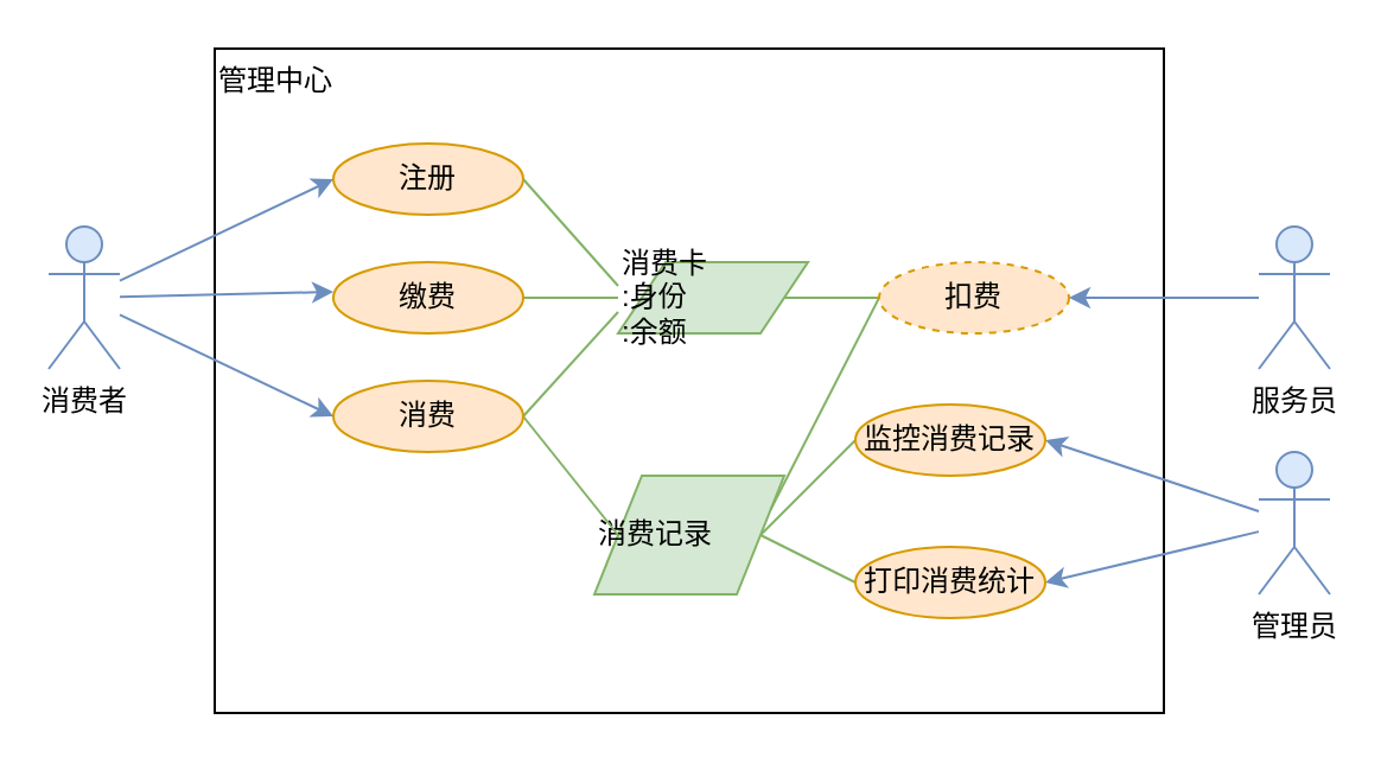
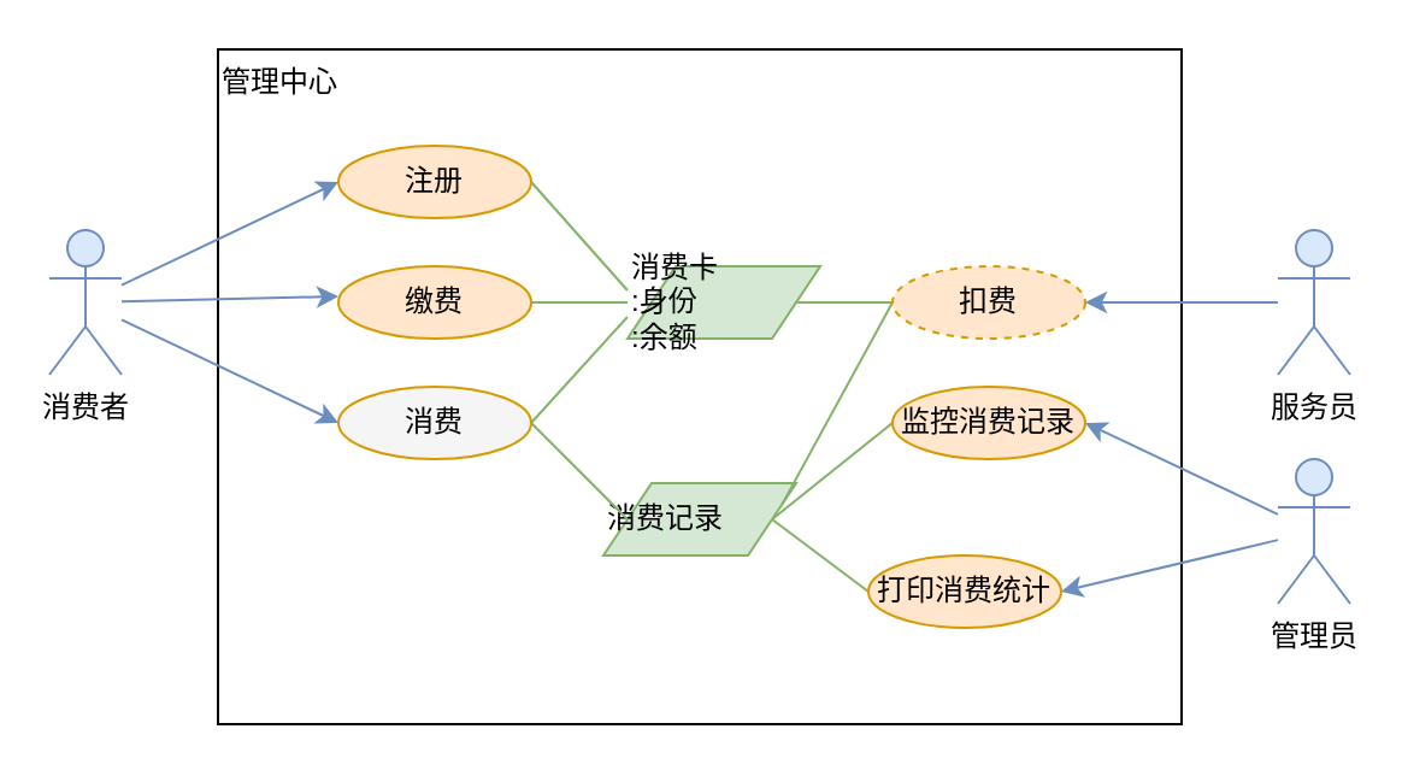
  <mxCell id="0" />
  <mxCell id="1" parent="0" />
  <mxCell id="2" value="管理中心" style="rounded=0;whiteSpace=wrap;html=1;align=left;horizontal=1;verticalAlign=top;" vertex="1" parent="1"><mxGeometry x="90" y="20" width="400" height="280" as="geometry" /></mxCell>
  <mxCell id="3" value="消费者" style="shape=umlActor;verticalLabelPosition=bottom;verticalAlign=top;html=1;outlineConnect=0;fillColor=#dae8fc;strokeColor=#6c8ebf;" vertex="1" parent="1"><mxGeometry x="20" y="95" width="30" height="60" as="geometry" /></mxCell>
  <mxCell id="4" value="注册" style="ellipse;whiteSpace=wrap;html=1;fillColor=#ffe6cc;strokeColor=#d79b00;" vertex="1" parent="1"><mxGeometry x="140" y="60" width="80" height="30" as="geometry" /></mxCell>
  <mxCell id="5" style="edgeStyle=none;rounded=0;orthogonalLoop=1;jettySize=auto;html=1;entryX=1;entryY=0.5;entryDx=0;entryDy=0;endArrow=none;endFill=0;fillColor=#d5e8d4;strokeColor=#82b366;" edge="1" parent="1" target="16"><mxGeometry relative="1" as="geometry"><mxPoint x="260" y="125" as="sourcePoint" /></mxGeometry></mxCell>
  <mxCell id="6" style="edgeStyle=none;rounded=0;orthogonalLoop=1;jettySize=auto;html=1;entryX=1;entryY=0.5;entryDx=0;entryDy=0;endArrow=none;endFill=0;fillColor=#d5e8d4;strokeColor=#82b366;" edge="1" parent="1" target="20"><mxGeometry relative="1" as="geometry"><mxPoint x="260" y="131" as="sourcePoint" /></mxGeometry></mxCell>
  <mxCell id="7" value="消费卡&lt;br&gt;:身份&lt;br&gt;:余额" style="shape=parallelogram;perimeter=parallelogramPerimeter;whiteSpace=wrap;html=1;fixedSize=1;align=left;fillColor=#d5e8d4;strokeColor=#82b366;" vertex="1" parent="1"><mxGeometry x="260" y="110" width="80" height="30" as="geometry" /></mxCell>
  <mxCell id="8" style="edgeStyle=none;rounded=0;orthogonalLoop=1;jettySize=auto;html=1;entryX=1;entryY=0.5;entryDx=0;entryDy=0;fillColor=#dae8fc;strokeColor=#6c8ebf;" edge="1" parent="1" source="10" target="25"><mxGeometry relative="1" as="geometry"><mxPoint x="500" y="200" as="sourcePoint" /></mxGeometry></mxCell>
  <mxCell id="9" style="edgeStyle=none;rounded=0;orthogonalLoop=1;jettySize=auto;html=1;entryX=1;entryY=0.5;entryDx=0;entryDy=0;fillColor=#dae8fc;strokeColor=#6c8ebf;" edge="1" parent="1" source="10" target="26"><mxGeometry relative="1" as="geometry" /></mxCell>
  <mxCell id="10" value="管理员" style="shape=umlActor;verticalLabelPosition=bottom;verticalAlign=top;html=1;outlineConnect=0;fillColor=#dae8fc;strokeColor=#6c8ebf;" vertex="1" parent="1"><mxGeometry x="530" y="190" width="30" height="60" as="geometry" /></mxCell>
  <mxCell id="11" style="edgeStyle=none;rounded=0;orthogonalLoop=1;jettySize=auto;html=1;exitX=1;exitY=0.5;exitDx=0;exitDy=0;entryX=0;entryY=0.5;entryDx=0;entryDy=0;endArrow=none;endFill=0;fillColor=#d5e8d4;strokeColor=#82b366;" edge="1" parent="1" source="13" target="25"><mxGeometry relative="1" as="geometry" /></mxCell>
  <mxCell id="12" style="edgeStyle=none;rounded=0;orthogonalLoop=1;jettySize=auto;html=1;exitX=1;exitY=0.5;exitDx=0;exitDy=0;entryX=0;entryY=0.5;entryDx=0;entryDy=0;endArrow=none;endFill=0;fillColor=#d5e8d4;strokeColor=#82b366;" edge="1" parent="1" source="13" target="26"><mxGeometry relative="1" as="geometry" /></mxCell>
- <mxCell id="13" value="消费记录" style="shape=parallelogram;perimeter=parallelogramPerimeter;whiteSpace=wrap;html=1;fixedSize=1;align=left;fillColor=#d5e8d4;strokeColor=#82b366;" vertex="1" parent="1"><mxGeometry x="250" y="200" width="80" height="50" as="geometry" /></mxCell>
+ <mxCell id="13" value="消费记录" style="shape=parallelogram;perimeter=parallelogramPerimeter;whiteSpace=wrap;html=1;fixedSize=1;align=left;fillColor=#d5e8d4;strokeColor=#82b366;" vertex="1" parent="1"><mxGeometry x="250" y="200" width="80" height="30" as="geometry" /></mxCell>
  <mxCell id="14" style="edgeStyle=none;rounded=0;orthogonalLoop=1;jettySize=auto;html=1;entryX=1;entryY=0.5;entryDx=0;entryDy=0;fillColor=#dae8fc;strokeColor=#6c8ebf;" edge="1" parent="1" source="15" target="24"><mxGeometry relative="1" as="geometry"><mxPoint x="500" y="75" as="sourcePoint" /></mxGeometry></mxCell>
  <mxCell id="15" value="服务员" style="shape=umlActor;verticalLabelPosition=bottom;verticalAlign=top;html=1;outlineConnect=0;fillColor=#dae8fc;strokeColor=#6c8ebf;" vertex="1" parent="1"><mxGeometry x="530" y="95" width="30" height="60" as="geometry" /></mxCell>
  <mxCell id="16" value="缴费" style="ellipse;whiteSpace=wrap;html=1;fillColor=#ffe6cc;strokeColor=#d79b00;" vertex="1" parent="1"><mxGeometry x="140" y="110" width="80" height="30" as="geometry" /></mxCell>
  <mxCell id="17" value="" style="endArrow=classic;html=1;entryX=0;entryY=0.5;entryDx=0;entryDy=0;fillColor=#dae8fc;strokeColor=#6c8ebf;" edge="1" parent="1" source="3" target="4"><mxGeometry width="50" height="50" relative="1" as="geometry"><mxPoint x="0" y="230" as="sourcePoint" /><mxPoint x="50" y="180" as="targetPoint" /></mxGeometry></mxCell>
  <mxCell id="18" style="rounded=0;orthogonalLoop=1;jettySize=auto;html=1;fillColor=#dae8fc;strokeColor=#6c8ebf;" edge="1" parent="1" source="3"><mxGeometry relative="1" as="geometry"><mxPoint x="50" y="90" as="sourcePoint" /><mxPoint x="140" y="122.5" as="targetPoint" /></mxGeometry></mxCell>
  <mxCell id="19" style="edgeStyle=none;rounded=0;orthogonalLoop=1;jettySize=auto;html=1;exitX=1;exitY=0.5;exitDx=0;exitDy=0;endArrow=none;endFill=0;fillColor=#d5e8d4;strokeColor=#82b366;entryX=0;entryY=0.5;entryDx=0;entryDy=0;" edge="1" parent="1" source="20" target="13"><mxGeometry relative="1" as="geometry"><mxPoint x="290" y="190" as="targetPoint" /></mxGeometry></mxCell>
- <mxCell id="20" value="消费" style="ellipse;whiteSpace=wrap;html=1;fillColor=#ffe6cc;strokeColor=#d79b00;" vertex="1" parent="1"><mxGeometry x="140" y="160" width="80" height="30" as="geometry" /></mxCell>
+ <mxCell id="20" value="消费" style="ellipse;whiteSpace=wrap;html=1;fillColor=#f5f5f5;strokeColor=#d79b00;" vertex="1" parent="1"><mxGeometry x="140" y="160" width="80" height="30" as="geometry" /></mxCell>
  <mxCell id="21" style="edgeStyle=none;rounded=0;orthogonalLoop=1;jettySize=auto;html=1;entryX=0;entryY=0.5;entryDx=0;entryDy=0;fillColor=#dae8fc;strokeColor=#6c8ebf;" edge="1" parent="1" source="3" target="20"><mxGeometry relative="1" as="geometry" /></mxCell>
  <mxCell id="22" style="edgeStyle=none;rounded=0;orthogonalLoop=1;jettySize=auto;html=1;exitX=0;exitY=0.5;exitDx=0;exitDy=0;entryX=1;entryY=0.5;entryDx=0;entryDy=0;endArrow=none;endFill=0;fillColor=#d5e8d4;strokeColor=#82b366;" edge="1" parent="1" source="24" target="7"><mxGeometry relative="1" as="geometry" /></mxCell>
  <mxCell id="23" style="edgeStyle=none;rounded=0;orthogonalLoop=1;jettySize=auto;html=1;exitX=0;exitY=0.5;exitDx=0;exitDy=0;entryX=1;entryY=0.25;entryDx=0;entryDy=0;endArrow=none;endFill=0;fillColor=#d5e8d4;strokeColor=#82b366;" edge="1" parent="1" source="24" target="13"><mxGeometry relative="1" as="geometry" /></mxCell>
  <mxCell id="24" value="扣费" style="ellipse;whiteSpace=wrap;html=1;fillColor=#ffe6cc;strokeColor=#d79b00;dashed=1;" vertex="1" parent="1"><mxGeometry x="370" y="110" width="80" height="30" as="geometry" /></mxCell>
- <mxCell id="25" value="监控消费记录" style="ellipse;whiteSpace=wrap;html=1;fillColor=#ffe6cc;strokeColor=#d79b00;" vertex="1" parent="1"><mxGeometry x="360" y="170" width="80" height="30" as="geometry" /></mxCell>
+ <mxCell id="25" value="监控消费记录" style="ellipse;whiteSpace=wrap;html=1;fillColor=#ffe6cc;strokeColor=#d79b00;" vertex="1" parent="1"><mxGeometry x="370" y="160" width="80" height="30" as="geometry" /></mxCell>
  <mxCell id="26" value="打印消费统计" style="ellipse;whiteSpace=wrap;html=1;fillColor=#ffe6cc;strokeColor=#d79b00;" vertex="1" parent="1"><mxGeometry x="360" y="230" width="80" height="30" as="geometry" /></mxCell>
  <mxCell id="27" value="" style="endArrow=none;html=1;exitX=1;exitY=0.5;exitDx=0;exitDy=0;fillColor=#d5e8d4;strokeColor=#82b366;" edge="1" parent="1" source="4"><mxGeometry width="50" height="50" relative="1" as="geometry"><mxPoint x="240" y="170" as="sourcePoint" /><mxPoint x="260" y="120" as="targetPoint" /></mxGeometry></mxCell>
